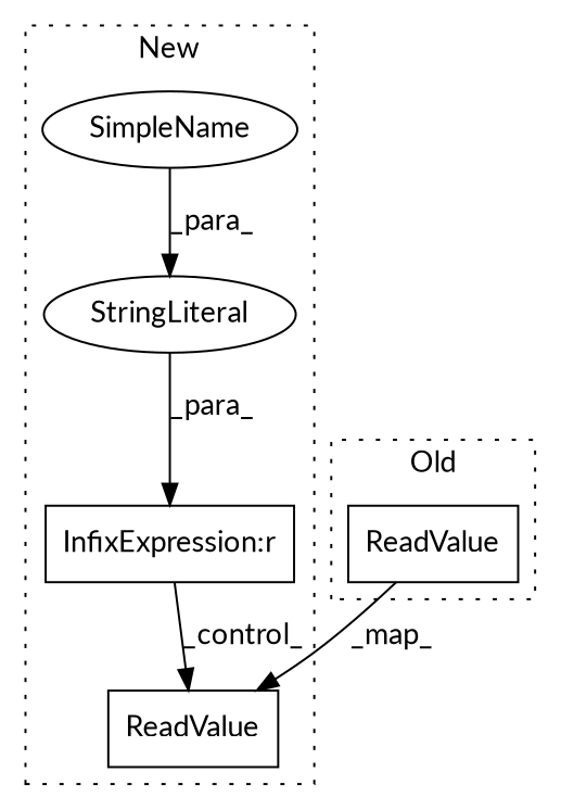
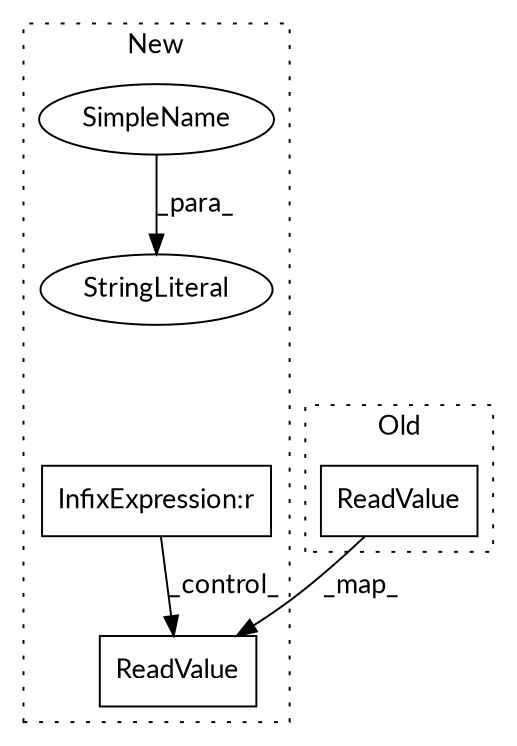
  digraph {
    fontname=Lato
    node [a=32 fontname=Lato l=11 shape=box]
    edge [fontname=Lato]
    n1 [label=ReadValue s=662]
    n2 [a=27 l=3 label="InfixExpression:r" s=503]
    n3 [a=42 label=SimpleName s=492 shape=ellipse]
    n4 [a=45 l=4 label=StringLiteral s=506 shape=ellipse]
    n5 [label=ReadValue s=739]
    subgraph cluster_1 {
      label=New
      style=dotted
      n1
      n2
      n3
      n4
    }
    subgraph cluster_2 {
      label=Old
      style=dotted
      n5
    }
    n2 -> n1 [label=_control_]
    n3 -> n4 [label=_para_]
-   n4 -> n2 [label=_para_]
    n5 -> n1 [label=_map_]
  }
